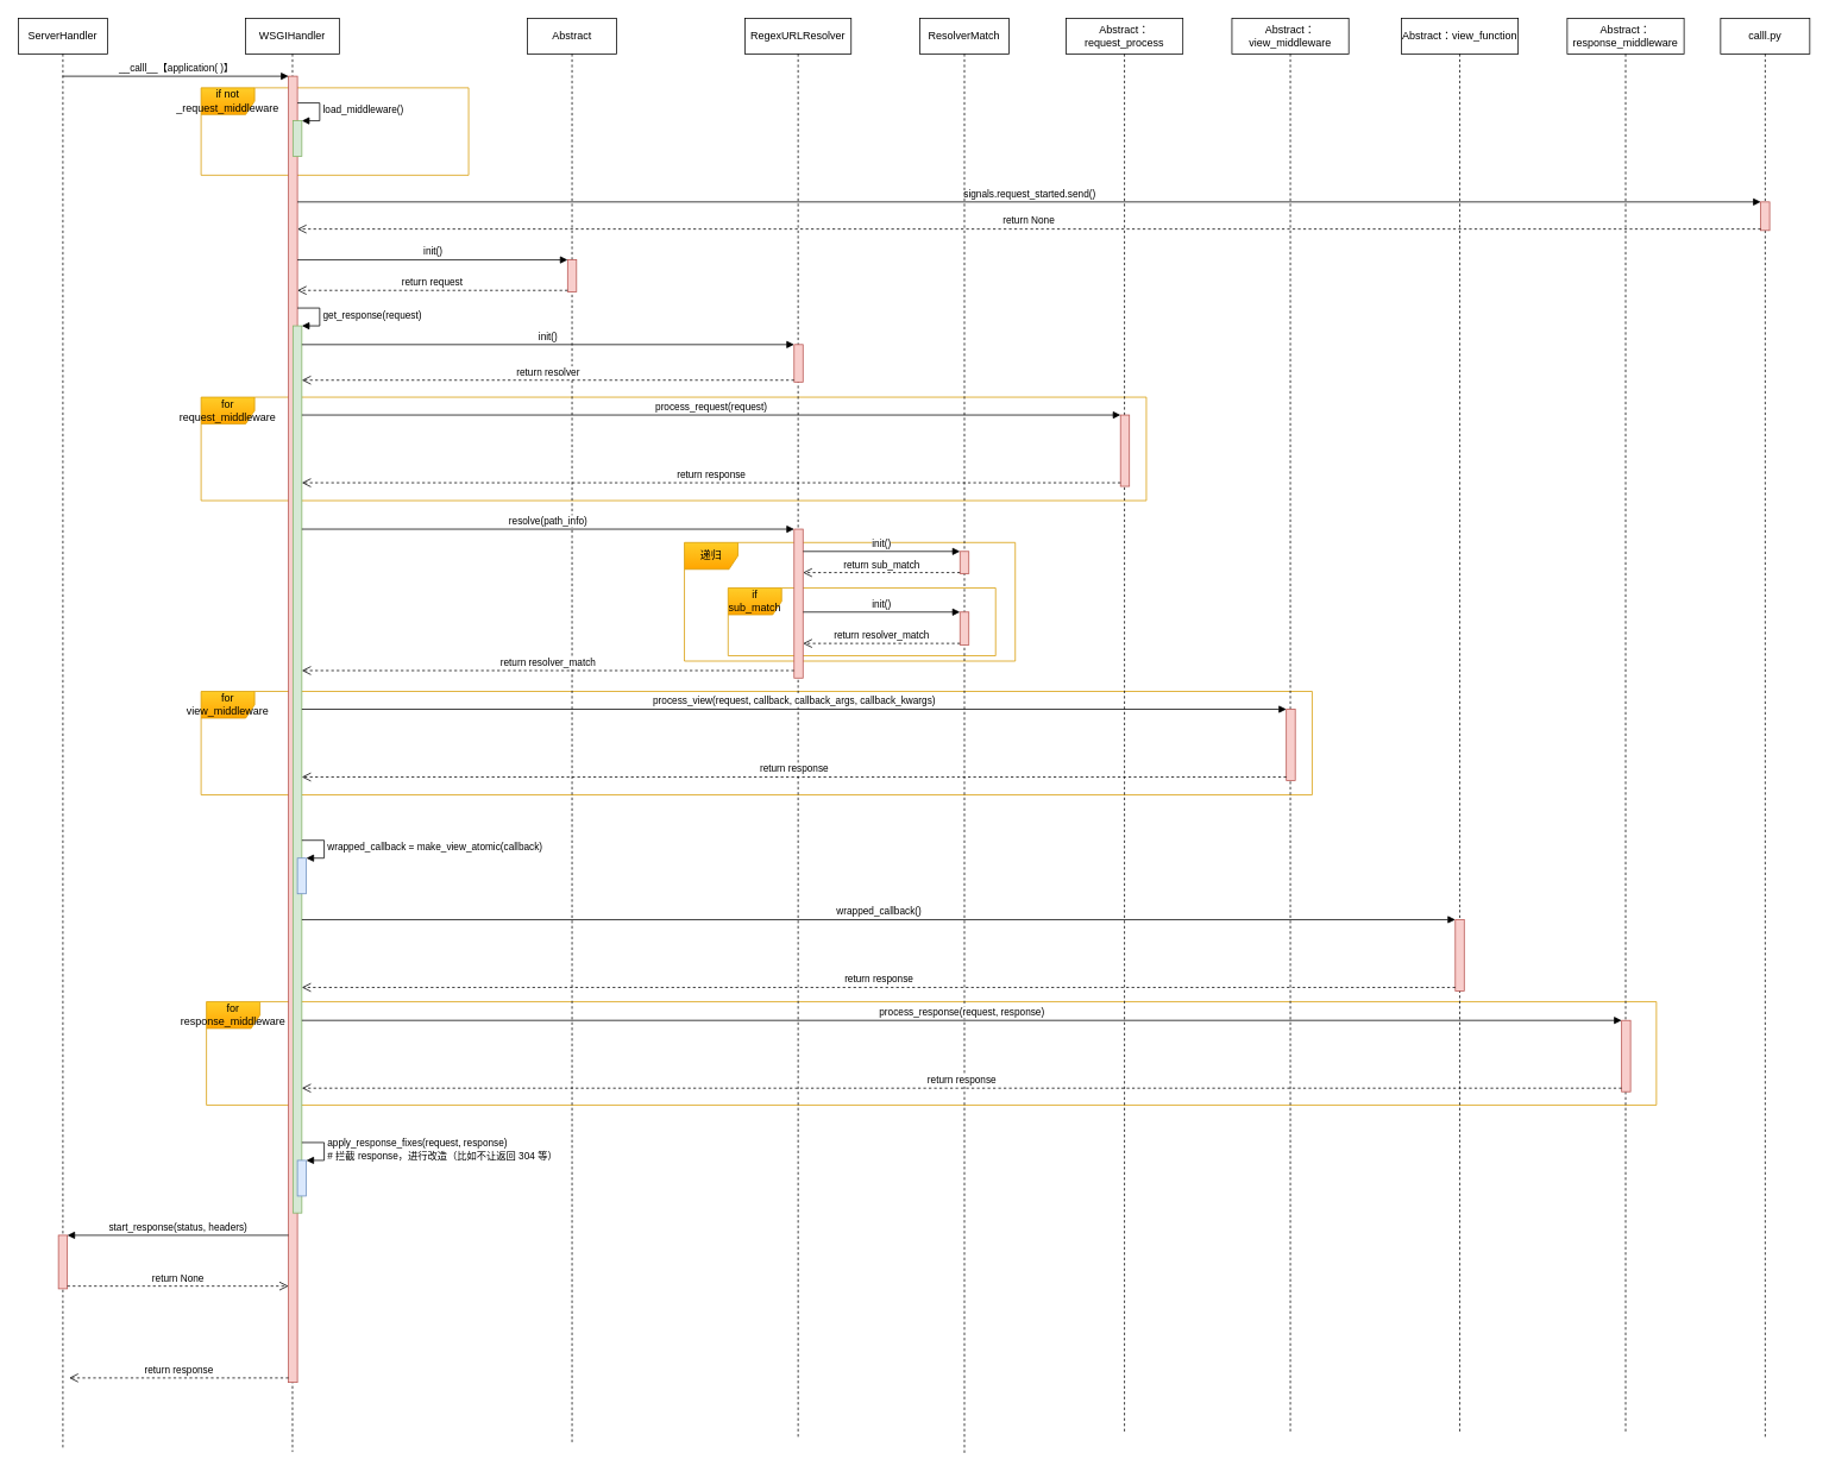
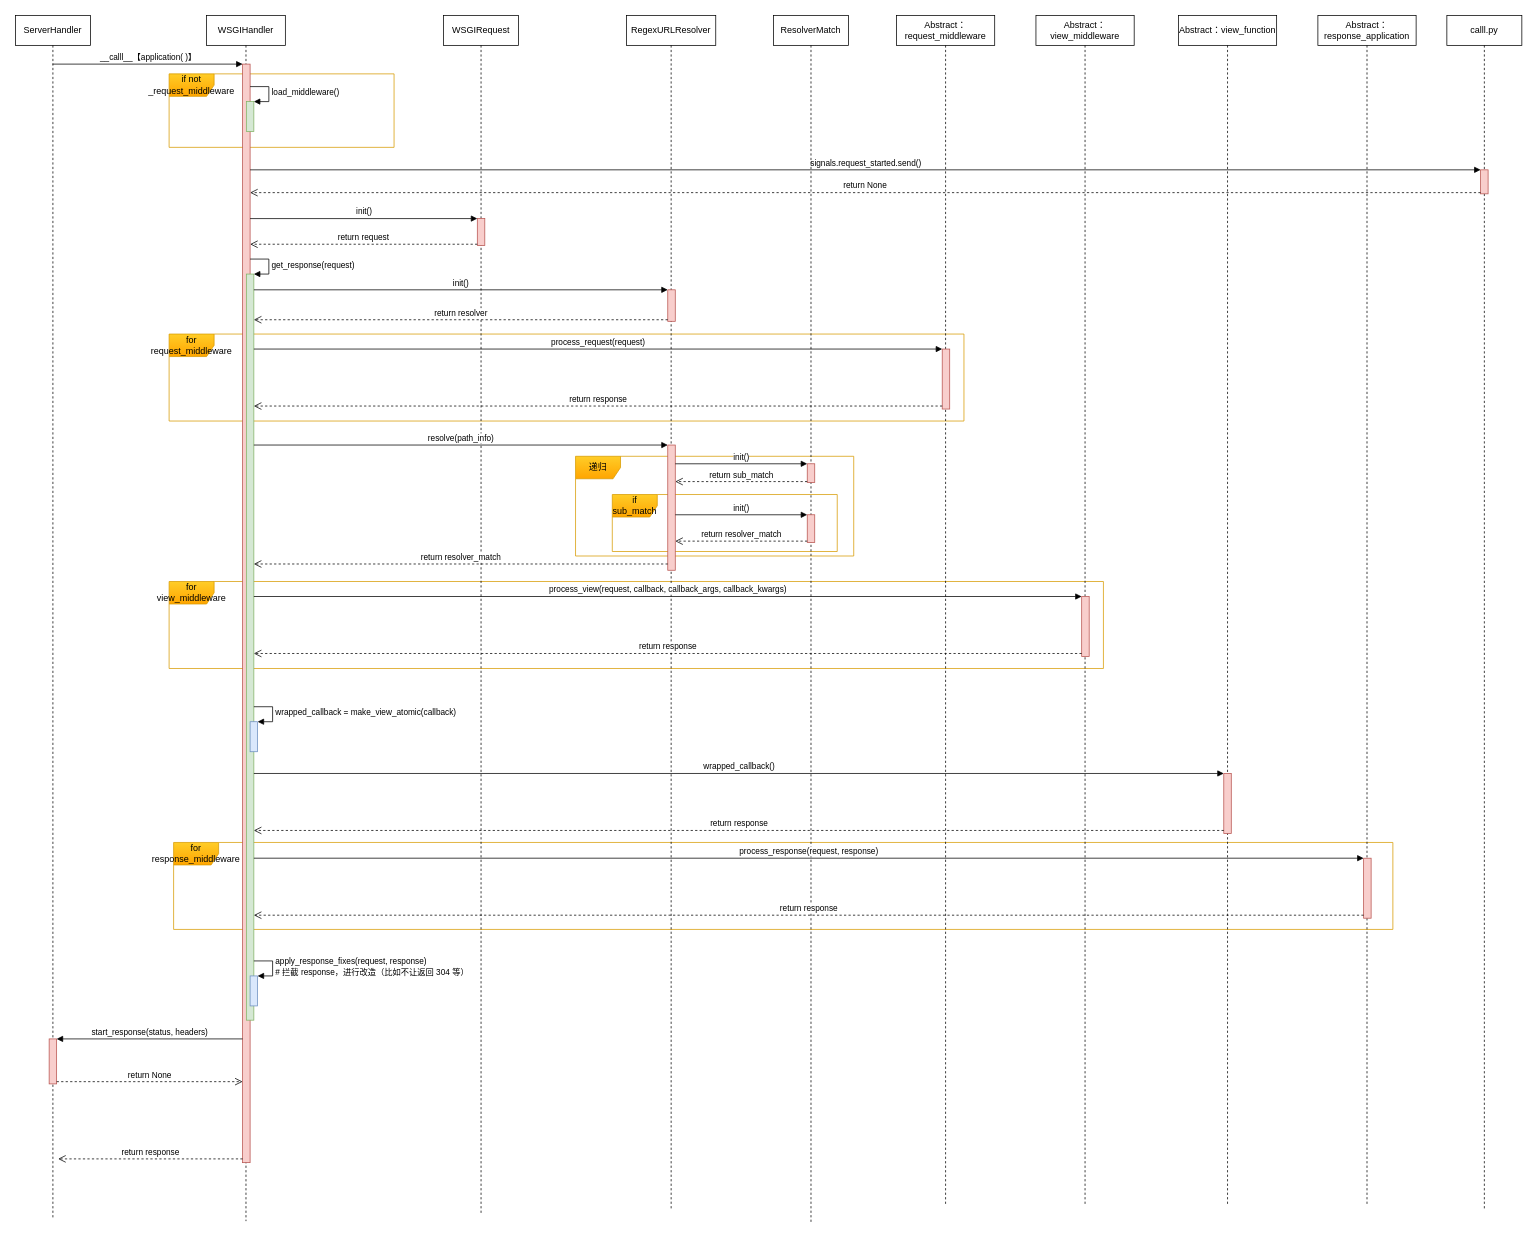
  <mxCell id="0" />
  <mxCell id="1" parent="0" />
  <mxCell id="2" value="for&lt;br&gt;view_middleware" style="shape=umlFrame;whiteSpace=wrap;html=1;fillColor=#ffcd28;strokeColor=#d79b00;gradientColor=#ffa500;verticalAlign=middle;align=center;" vertex="1" parent="1"><mxGeometry x="225" y="775" width="1246" height="116" as="geometry" /></mxCell>
  <mxCell id="3" value="for&lt;br&gt;response_middleware" style="shape=umlFrame;whiteSpace=wrap;html=1;fillColor=#ffcd28;strokeColor=#d79b00;gradientColor=#ffa500;verticalAlign=middle;align=center;" vertex="1" parent="1"><mxGeometry x="231" y="1123" width="1626" height="116" as="geometry" /></mxCell>
  <mxCell id="4" value="递归" style="shape=umlFrame;whiteSpace=wrap;html=1;align=center;gradientColor=#ffa500;fillColor=#ffcd28;strokeColor=#d79b00;" vertex="1" parent="1"><mxGeometry x="767" y="608" width="371" height="133" as="geometry" /></mxCell>
  <mxCell id="5" value="if &lt;br&gt;sub_match" style="shape=umlFrame;whiteSpace=wrap;html=1;align=center;gradientColor=#ffa500;fillColor=#ffcd28;strokeColor=#d79b00;" vertex="1" parent="1"><mxGeometry x="816" y="659" width="300" height="76" as="geometry" /></mxCell>
  <mxCell id="6" value="for&lt;br&gt;request_middleware" style="shape=umlFrame;whiteSpace=wrap;html=1;fillColor=#ffcd28;strokeColor=#d79b00;gradientColor=#ffa500;verticalAlign=middle;align=center;" vertex="1" parent="1"><mxGeometry x="225" y="445" width="1060" height="116" as="geometry" /></mxCell>
  <mxCell id="7" value="if not _request_middleware" style="shape=umlFrame;whiteSpace=wrap;html=1;gradientColor=#ffa500;fillColor=#ffcd28;strokeColor=#d79b00;" vertex="1" parent="1"><mxGeometry x="225" y="98" width="300" height="98" as="geometry" /></mxCell>
  <mxCell id="8" value="WSGIHandler" style="shape=umlLifeline;perimeter=lifelinePerimeter;whiteSpace=wrap;html=1;container=1;collapsible=0;recursiveResize=0;outlineConnect=0;" vertex="1" parent="1"><mxGeometry x="275" y="20" width="105" height="1608" as="geometry" /></mxCell>
  <mxCell id="9" value="" style="html=1;points=[];perimeter=orthogonalPerimeter;fillColor=#f8cecc;strokeColor=#b85450;" vertex="1" parent="8"><mxGeometry x="48" y="65" width="10" height="1465" as="geometry" /></mxCell>
  <mxCell id="10" value="return&amp;nbsp;response" style="html=1;verticalAlign=bottom;endArrow=open;dashed=1;endSize=8;" edge="1" source="9" parent="8"><mxGeometry relative="1" as="geometry"><mxPoint x="-198" y="1525" as="targetPoint" /></mxGeometry></mxCell>
  <mxCell id="11" value="" style="html=1;points=[];perimeter=orthogonalPerimeter;fillColor=#d5e8d4;strokeColor=#82b366;" vertex="1" parent="8"><mxGeometry x="53" y="115" width="10" height="40" as="geometry" /></mxCell>
  <mxCell id="12" value="load_middleware()" style="edgeStyle=orthogonalEdgeStyle;html=1;align=left;spacingLeft=2;endArrow=block;rounded=0;entryX=1;entryY=0;" edge="1" target="11" parent="8"><mxGeometry relative="1" as="geometry"><mxPoint x="58" y="95" as="sourcePoint" /><Array as="points"><mxPoint x="83" y="95" /></Array></mxGeometry></mxCell>
  <mxCell id="13" value="" style="html=1;points=[];perimeter=orthogonalPerimeter;fillColor=#d5e8d4;strokeColor=#82b366;" vertex="1" parent="8"><mxGeometry x="53" y="345" width="10" height="995" as="geometry" /></mxCell>
  <mxCell id="14" value="get_response(request)" style="edgeStyle=orthogonalEdgeStyle;html=1;align=left;spacingLeft=2;endArrow=block;rounded=0;entryX=1;entryY=0;" edge="1" target="13" parent="8"><mxGeometry relative="1" as="geometry"><mxPoint x="58" y="325" as="sourcePoint" /><Array as="points"><mxPoint x="83" y="325" /></Array></mxGeometry></mxCell>
  <mxCell id="15" value="" style="html=1;points=[];perimeter=orthogonalPerimeter;align=center;fillColor=#dae8fc;strokeColor=#6c8ebf;" vertex="1" parent="8"><mxGeometry x="58" y="942" width="10" height="40" as="geometry" /></mxCell>
  <mxCell id="16" value="wrapped_callback = make_view_atomic(callback)" style="edgeStyle=orthogonalEdgeStyle;html=1;align=left;spacingLeft=2;endArrow=block;rounded=0;entryX=1;entryY=0;" edge="1" target="15" parent="8"><mxGeometry relative="1" as="geometry"><mxPoint x="63" y="922" as="sourcePoint" /><Array as="points"><mxPoint x="88" y="922" /></Array></mxGeometry></mxCell>
  <mxCell id="17" value="" style="html=1;points=[];perimeter=orthogonalPerimeter;align=center;fillColor=#dae8fc;strokeColor=#6c8ebf;" vertex="1" parent="8"><mxGeometry x="58" y="1281" width="10" height="40" as="geometry" /></mxCell>
  <mxCell id="18" value="apply_response_fixes(request, response)&lt;br&gt;# 拦截 response，进行改造（比如不让返回 304 等）" style="edgeStyle=orthogonalEdgeStyle;html=1;align=left;spacingLeft=2;endArrow=block;rounded=0;entryX=1;entryY=0;" edge="1" target="17" parent="8"><mxGeometry relative="1" as="geometry"><mxPoint x="63" y="1261" as="sourcePoint" /><Array as="points"><mxPoint x="88" y="1261" /></Array></mxGeometry></mxCell>
  <mxCell id="19" value="__calll__【application( )】" style="html=1;verticalAlign=bottom;endArrow=block;entryX=0;entryY=0;" edge="1" target="9" parent="1" source="58"><mxGeometry relative="1" as="geometry"><mxPoint x="151.5" y="86" as="sourcePoint" /></mxGeometry></mxCell>
  <mxCell id="20" value="calll.py" style="shape=umlLifeline;perimeter=lifelinePerimeter;whiteSpace=wrap;html=1;container=1;collapsible=0;recursiveResize=0;outlineConnect=0;" vertex="1" parent="1"><mxGeometry x="1929" y="20" width="100" height="1592" as="geometry" /></mxCell>
  <mxCell id="21" value="" style="html=1;points=[];perimeter=orthogonalPerimeter;fillColor=#f8cecc;strokeColor=#b85450;" vertex="1" parent="20"><mxGeometry x="45" y="206" width="10" height="32" as="geometry" /></mxCell>
  <mxCell id="22" value="signals.request_started.send()" style="html=1;verticalAlign=bottom;endArrow=block;entryX=0;entryY=0;" edge="1" target="21" parent="1" source="9"><mxGeometry relative="1" as="geometry"><mxPoint x="789" y="226" as="sourcePoint" /></mxGeometry></mxCell>
  <mxCell id="23" value="return None" style="html=1;verticalAlign=bottom;endArrow=open;dashed=1;endSize=8;exitX=0;exitY=0.95;" edge="1" source="21" parent="1" target="9"><mxGeometry relative="1" as="geometry"><mxPoint x="789" y="302" as="targetPoint" /></mxGeometry></mxCell>
- <mxCell id="24" value="Abstract" style="shape=umlLifeline;perimeter=lifelinePerimeter;whiteSpace=wrap;html=1;container=1;collapsible=0;recursiveResize=0;outlineConnect=0;" vertex="1" parent="1"><mxGeometry x="591" y="20" width="100" height="1597" as="geometry" /></mxCell>
+ <mxCell id="24" value="WSGIRequest" style="shape=umlLifeline;perimeter=lifelinePerimeter;whiteSpace=wrap;html=1;container=1;collapsible=0;recursiveResize=0;outlineConnect=0;" vertex="1" parent="1"><mxGeometry x="591" y="20" width="100" height="1597" as="geometry" /></mxCell>
  <mxCell id="25" value="" style="html=1;points=[];perimeter=orthogonalPerimeter;fillColor=#f8cecc;strokeColor=#b85450;" vertex="1" parent="24"><mxGeometry x="45" y="271" width="10" height="36" as="geometry" /></mxCell>
  <mxCell id="26" value="init()" style="html=1;verticalAlign=bottom;endArrow=block;entryX=0;entryY=0;" edge="1" target="25" parent="1" source="9"><mxGeometry relative="1" as="geometry"><mxPoint x="566" y="291" as="sourcePoint" /></mxGeometry></mxCell>
  <mxCell id="27" value="return request" style="html=1;verticalAlign=bottom;endArrow=open;dashed=1;endSize=8;exitX=0;exitY=0.95;" edge="1" source="25" parent="1" target="9"><mxGeometry relative="1" as="geometry"><mxPoint x="566" y="367" as="targetPoint" /></mxGeometry></mxCell>
  <mxCell id="28" value="RegexURLResolver" style="shape=umlLifeline;perimeter=lifelinePerimeter;whiteSpace=wrap;html=1;container=1;collapsible=0;recursiveResize=0;outlineConnect=0;" vertex="1" parent="1"><mxGeometry x="835" y="20" width="119" height="1593" as="geometry" /></mxCell>
  <mxCell id="29" value="" style="html=1;points=[];perimeter=orthogonalPerimeter;fillColor=#f8cecc;strokeColor=#b85450;" vertex="1" parent="28"><mxGeometry x="55" y="366" width="10" height="42" as="geometry" /></mxCell>
  <mxCell id="30" value="" style="html=1;points=[];perimeter=orthogonalPerimeter;align=center;fillColor=#f8cecc;strokeColor=#b85450;" vertex="1" parent="28"><mxGeometry x="55" y="573" width="10" height="167" as="geometry" /></mxCell>
  <mxCell id="31" value="init()" style="html=1;verticalAlign=bottom;endArrow=block;entryX=0;entryY=0;" edge="1" target="29" parent="1" source="13"><mxGeometry relative="1" as="geometry"><mxPoint x="820" y="386" as="sourcePoint" /></mxGeometry></mxCell>
  <mxCell id="32" value="return&amp;nbsp;resolver" style="html=1;verticalAlign=bottom;endArrow=open;dashed=1;endSize=8;exitX=0;exitY=0.95;" edge="1" source="29" parent="1" target="13"><mxGeometry relative="1" as="geometry"><mxPoint x="820" y="462" as="targetPoint" /></mxGeometry></mxCell>
- <mxCell id="33" value="Abstract：request_process" style="shape=umlLifeline;perimeter=lifelinePerimeter;whiteSpace=wrap;html=1;container=1;collapsible=0;recursiveResize=0;outlineConnect=0;" vertex="1" parent="1"><mxGeometry x="1195" y="20" width="131" height="1586" as="geometry" /></mxCell>
+ <mxCell id="33" value="Abstract：request_middleware" style="shape=umlLifeline;perimeter=lifelinePerimeter;whiteSpace=wrap;html=1;container=1;collapsible=0;recursiveResize=0;outlineConnect=0;" vertex="1" parent="1"><mxGeometry x="1195" y="20" width="131" height="1586" as="geometry" /></mxCell>
  <mxCell id="34" value="" style="html=1;points=[];perimeter=orthogonalPerimeter;fillColor=#f8cecc;strokeColor=#b85450;" vertex="1" parent="33"><mxGeometry x="61" y="445" width="10" height="80" as="geometry" /></mxCell>
  <mxCell id="35" value="process_request(request)" style="html=1;verticalAlign=bottom;endArrow=block;entryX=0;entryY=0;" edge="1" target="34" parent="1" source="13"><mxGeometry relative="1" as="geometry"><mxPoint x="1057" y="456" as="sourcePoint" /></mxGeometry></mxCell>
  <mxCell id="36" value="return&amp;nbsp;response" style="html=1;verticalAlign=bottom;endArrow=open;dashed=1;endSize=8;exitX=0;exitY=0.95;" edge="1" source="34" parent="1" target="13"><mxGeometry relative="1" as="geometry"><mxPoint x="1057" y="532" as="targetPoint" /></mxGeometry></mxCell>
  <mxCell id="37" value="resolve(path_info)" style="html=1;verticalAlign=bottom;endArrow=block;entryX=0;entryY=0;" edge="1" target="30" parent="1" source="13"><mxGeometry relative="1" as="geometry"><mxPoint x="820" y="593" as="sourcePoint" /></mxGeometry></mxCell>
  <mxCell id="38" value="return&amp;nbsp;resolver_match" style="html=1;verticalAlign=bottom;endArrow=open;dashed=1;endSize=8;exitX=0;exitY=0.95;" edge="1" source="30" parent="1" target="13"><mxGeometry relative="1" as="geometry"><mxPoint x="820" y="669" as="targetPoint" /></mxGeometry></mxCell>
  <mxCell id="39" value="ResolverMatch" style="shape=umlLifeline;perimeter=lifelinePerimeter;whiteSpace=wrap;html=1;container=1;collapsible=0;recursiveResize=0;outlineConnect=0;align=center;" vertex="1" parent="1"><mxGeometry x="1031" y="20" width="100" height="1609" as="geometry" /></mxCell>
  <mxCell id="40" value="" style="html=1;points=[];perimeter=orthogonalPerimeter;align=center;fillColor=#f8cecc;strokeColor=#b85450;" vertex="1" parent="39"><mxGeometry x="45" y="598" width="10" height="25" as="geometry" /></mxCell>
  <mxCell id="41" value="" style="html=1;points=[];perimeter=orthogonalPerimeter;align=center;fillColor=#f8cecc;strokeColor=#b85450;" vertex="1" parent="39"><mxGeometry x="45" y="666" width="10" height="37" as="geometry" /></mxCell>
  <mxCell id="42" value="init()" style="html=1;verticalAlign=bottom;endArrow=block;entryX=0;entryY=0;" edge="1" target="40" parent="1" source="30"><mxGeometry relative="1" as="geometry"><mxPoint x="900" y="603" as="sourcePoint" /></mxGeometry></mxCell>
  <mxCell id="43" value="return sub_match" style="html=1;verticalAlign=bottom;endArrow=open;dashed=1;endSize=8;exitX=0;exitY=0.95;" edge="1" source="40" parent="1" target="30"><mxGeometry relative="1" as="geometry"><mxPoint x="900" y="679" as="targetPoint" /></mxGeometry></mxCell>
  <mxCell id="44" value="init()" style="html=1;verticalAlign=bottom;endArrow=block;entryX=0;entryY=0;" edge="1" target="41" parent="1" source="30"><mxGeometry relative="1" as="geometry"><mxPoint x="1006" y="650" as="sourcePoint" /></mxGeometry></mxCell>
  <mxCell id="45" value="return&amp;nbsp;resolver_match" style="html=1;verticalAlign=bottom;endArrow=open;dashed=1;endSize=8;exitX=0;exitY=0.95;" edge="1" source="41" parent="1" target="30"><mxGeometry relative="1" as="geometry"><mxPoint x="1006" y="726" as="targetPoint" /></mxGeometry></mxCell>
  <mxCell id="46" value="Abstract：view_middleware" style="shape=umlLifeline;perimeter=lifelinePerimeter;whiteSpace=wrap;html=1;container=1;collapsible=0;recursiveResize=0;outlineConnect=0;" vertex="1" parent="1"><mxGeometry x="1381" y="20" width="131" height="1586" as="geometry" /></mxCell>
  <mxCell id="47" value="" style="html=1;points=[];perimeter=orthogonalPerimeter;align=center;fillColor=#f8cecc;strokeColor=#b85450;" vertex="1" parent="46"><mxGeometry x="61" y="775" width="10" height="80" as="geometry" /></mxCell>
  <mxCell id="48" value="process_view(request, callback, callback_args, callback_kwargs)" style="html=1;verticalAlign=bottom;endArrow=block;entryX=0;entryY=0;" edge="1" target="47" parent="1" source="13"><mxGeometry relative="1" as="geometry"><mxPoint x="1372" y="787" as="sourcePoint" /></mxGeometry></mxCell>
  <mxCell id="49" value="return&amp;nbsp;response" style="html=1;verticalAlign=bottom;endArrow=open;dashed=1;endSize=8;exitX=0;exitY=0.95;" edge="1" source="47" parent="1" target="13"><mxGeometry relative="1" as="geometry"><mxPoint x="1372" y="863" as="targetPoint" /></mxGeometry></mxCell>
  <mxCell id="50" value="Abstract：view_function" style="shape=umlLifeline;perimeter=lifelinePerimeter;whiteSpace=wrap;html=1;container=1;collapsible=0;recursiveResize=0;outlineConnect=0;" vertex="1" parent="1"><mxGeometry x="1571" y="20" width="131" height="1586" as="geometry" /></mxCell>
  <mxCell id="51" value="" style="html=1;points=[];perimeter=orthogonalPerimeter;align=center;fillColor=#f8cecc;strokeColor=#b85450;" vertex="1" parent="50"><mxGeometry x="60.5" y="1011" width="10" height="80" as="geometry" /></mxCell>
  <mxCell id="52" value="wrapped_callback()" style="html=1;verticalAlign=bottom;endArrow=block;entryX=0;entryY=0;" edge="1" target="51" parent="1" source="13"><mxGeometry relative="1" as="geometry"><mxPoint x="356" y="1044" as="sourcePoint" /></mxGeometry></mxCell>
  <mxCell id="53" value="return&amp;nbsp;response" style="html=1;verticalAlign=bottom;endArrow=open;dashed=1;endSize=8;exitX=0;exitY=0.95;" edge="1" source="51" parent="1" target="13"><mxGeometry relative="1" as="geometry"><mxPoint x="1562" y="1132" as="targetPoint" /></mxGeometry></mxCell>
- <mxCell id="54" value="Abstract：response_middleware" style="shape=umlLifeline;perimeter=lifelinePerimeter;whiteSpace=wrap;html=1;container=1;collapsible=0;recursiveResize=0;outlineConnect=0;" vertex="1" parent="1"><mxGeometry x="1757" y="20" width="131" height="1586" as="geometry" /></mxCell>
+ <mxCell id="54" value="Abstract：response_application" style="shape=umlLifeline;perimeter=lifelinePerimeter;whiteSpace=wrap;html=1;container=1;collapsible=0;recursiveResize=0;outlineConnect=0;" vertex="1" parent="1"><mxGeometry x="1757" y="20" width="131" height="1586" as="geometry" /></mxCell>
  <mxCell id="55" value="" style="html=1;points=[];perimeter=orthogonalPerimeter;align=center;fillColor=#f8cecc;strokeColor=#b85450;" vertex="1" parent="54"><mxGeometry x="61" y="1124" width="10" height="80" as="geometry" /></mxCell>
  <mxCell id="56" value="process_response(request, response)" style="html=1;verticalAlign=bottom;endArrow=block;entryX=0;entryY=0;" edge="1" target="55" parent="1" source="13"><mxGeometry relative="1" as="geometry"><mxPoint x="1748" y="1144" as="sourcePoint" /></mxGeometry></mxCell>
  <mxCell id="57" value="return&amp;nbsp;response" style="html=1;verticalAlign=bottom;endArrow=open;dashed=1;endSize=8;exitX=0;exitY=0.95;" edge="1" source="55" parent="1" target="13"><mxGeometry relative="1" as="geometry"><mxPoint x="1748" y="1220" as="targetPoint" /></mxGeometry></mxCell>
  <mxCell id="58" value="ServerHandler" style="shape=umlLifeline;perimeter=lifelinePerimeter;whiteSpace=wrap;html=1;container=1;collapsible=0;recursiveResize=0;outlineConnect=0;align=center;" vertex="1" parent="1"><mxGeometry x="20" y="20" width="100" height="1604" as="geometry" /></mxCell>
  <mxCell id="59" value="" style="html=1;points=[];perimeter=orthogonalPerimeter;align=center;fillColor=#f8cecc;strokeColor=#b85450;" vertex="1" parent="58"><mxGeometry x="45" y="1365" width="10" height="60" as="geometry" /></mxCell>
  <mxCell id="60" value="start_response(status, headers)" style="html=1;verticalAlign=bottom;endArrow=block;entryX=1;entryY=0;" edge="1" target="59" parent="1" source="9"><mxGeometry relative="1" as="geometry"><mxPoint x="135" y="1386" as="sourcePoint" /></mxGeometry></mxCell>
  <mxCell id="61" value="return None" style="html=1;verticalAlign=bottom;endArrow=open;dashed=1;endSize=8;exitX=1;exitY=0.95;" edge="1" source="59" parent="1" target="9"><mxGeometry relative="1" as="geometry"><mxPoint x="135" y="1443" as="targetPoint" /></mxGeometry></mxCell>
